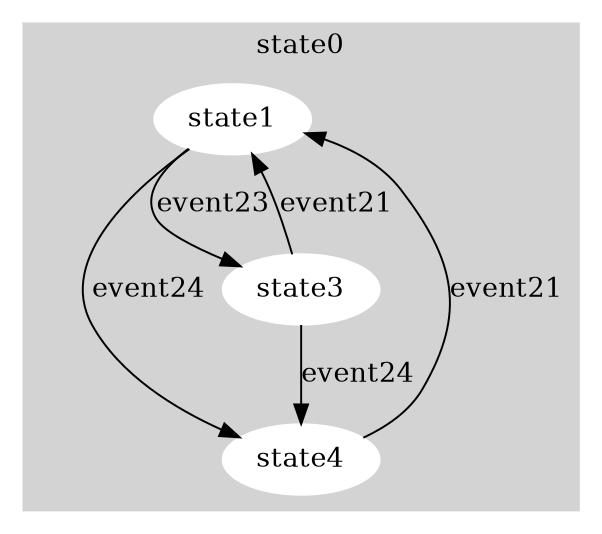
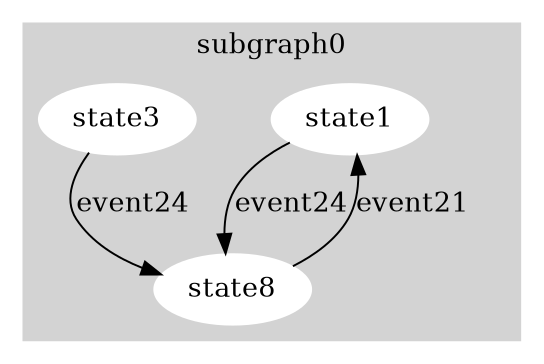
  digraph {
    node [color=white style=filled]
    state1
    state3
-   state4
+   state4 [label=state8]
    subgraph cluster_1 {
      color=blue
      label=subgraph1
    }
    subgraph cluster_2 {
      color=lightgrey
-     label=state0
+     label=subgraph0
      style=filled
      state1
      state3
      state4
    }
-   state1 -> state3 [label=event23]
    state1 -> state4 [label=event24]
-   state3 -> state1 [label=event21]
    state3 -> state4 [label=event24]
    state4 -> state1 [label=event21]
  }
